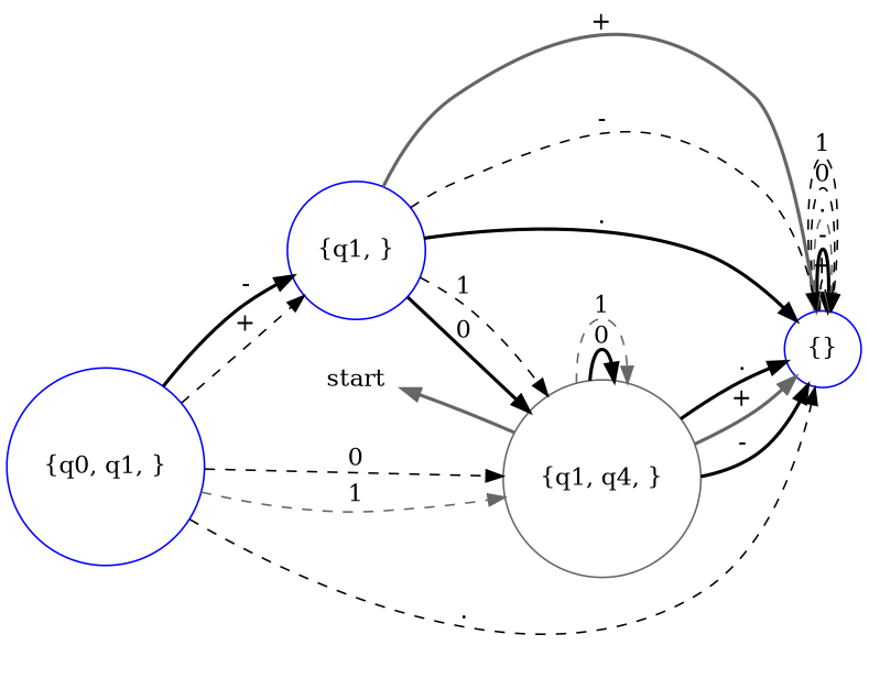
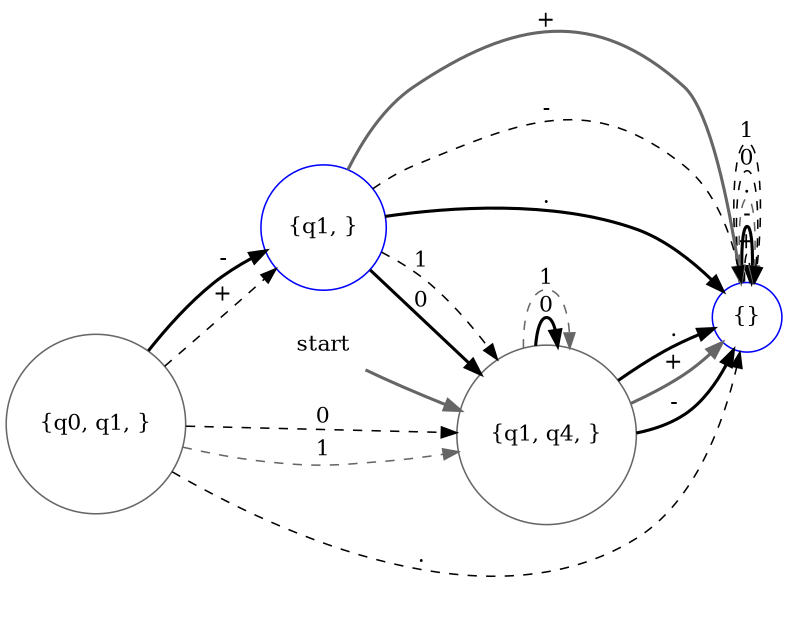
  digraph {
    fontname="DejaVu Serif"
    rankdir=LR
    node [color=blue fontname="DejaVu Serif" shape=circle]
    edge [color=black fontname="DejaVu Serif" style=dashed]
    start [shape=none]
    "{q1, q4, }" [color=gray40]
    "{}"
    "{q1, }"
-   "{q0, q1, }"
-   "{q1, q4, }" -> start [color=gray40 style=bold]
+   "{q0, q1, }" [color=gray40]
+   start -> "{q1, q4, }" [color=gray40 style=bold]
    "{q1, q4, }" -> "{q1, q4, }" [label=0 style=bold]
    "{q1, q4, }" -> "{q1, q4, }" [color=gray40 label=1]
    "{q1, q4, }" -> "{}" [color=gray40 label="+" style=bold]
    "{q1, q4, }" -> "{}" [label="-" style=bold]
    "{q1, q4, }" -> "{}" [label="." style=bold]
    "{}" -> "{}" [label="+"]
    "{}" -> "{}" [label="-" style=bold]
    "{}" -> "{}" [color=gray40 label="."]
    "{}" -> "{}" [label=0]
    "{}" -> "{}" [label=1]
    "{q1, }" -> "{q1, q4, }" [label=0 style=bold]
    "{q1, }" -> "{q1, q4, }" [label=1]
    "{q1, }" -> "{}" [color=gray40 label="+" style=bold]
    "{q1, }" -> "{}" [label="-"]
    "{q1, }" -> "{}" [label="." style=bold]
    "{q0, q1, }" -> "{q1, q4, }" [label=0]
    "{q0, q1, }" -> "{q1, q4, }" [color=gray40 label=1]
    "{q0, q1, }" -> "{}" [label="."]
    "{q0, q1, }" -> "{q1, }" [label="+"]
    "{q0, q1, }" -> "{q1, }" [label="-" style=bold]
  }
